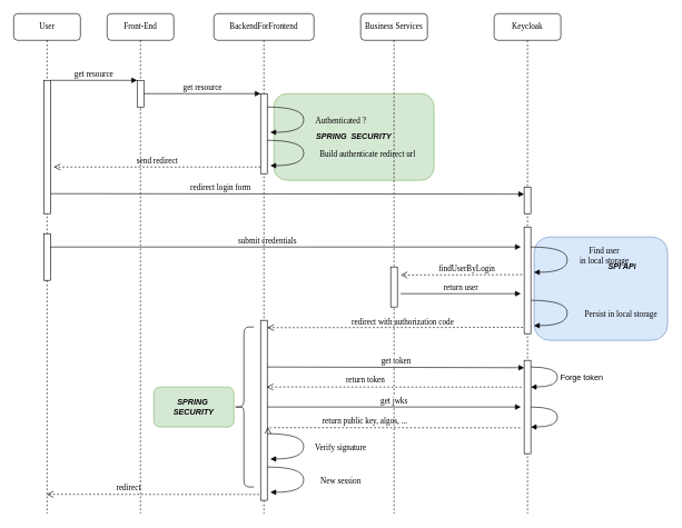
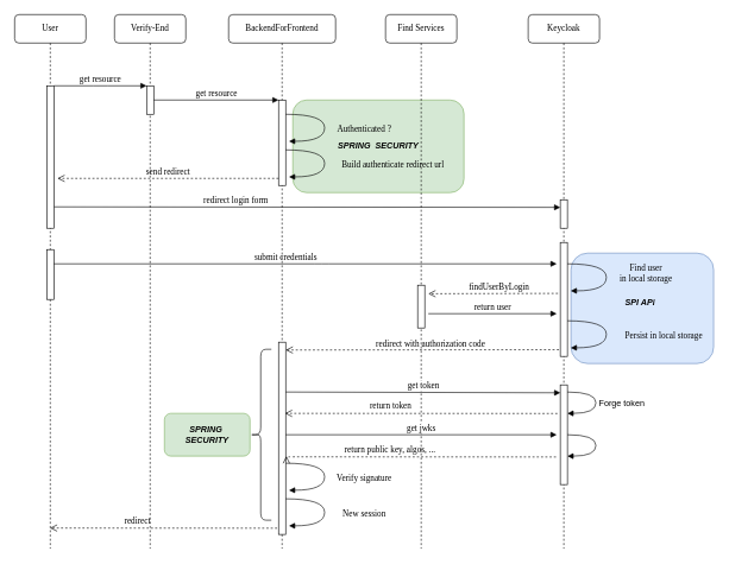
  <mxCell id="0" />
  <mxCell id="1" parent="0" />
  <mxCell id="2" value="&lt;div&gt;&lt;i&gt;&lt;b&gt;SPRING&amp;nbsp; SECURITY&lt;/b&gt;&lt;/i&gt;&lt;/div&gt;" style="rounded=1;whiteSpace=wrap;html=1;fillColor=#d5e8d4;strokeColor=#82b366;" parent="1" vertex="1"><mxGeometry x="410" y="140" width="240" height="130" as="geometry" /></mxCell>
  <mxCell id="3" value="" style="rounded=1;whiteSpace=wrap;html=1;fillColor=#dae8fc;strokeColor=#6c8ebf;" parent="1" vertex="1"><mxGeometry x="800" y="355" width="200" height="155" as="geometry" /></mxCell>
- <mxCell id="4" value="Front-End" style="shape=umlLifeline;perimeter=lifelinePerimeter;whiteSpace=wrap;html=1;container=1;collapsible=0;recursiveResize=0;outlineConnect=0;rounded=1;shadow=0;comic=0;labelBackgroundColor=none;strokeWidth=1;fontFamily=Verdana;fontSize=12;align=center;" parent="1" vertex="1"><mxGeometry x="160" y="20" width="100" height="750" as="geometry" /></mxCell>
+ <mxCell id="4" value="Verify-End" style="shape=umlLifeline;perimeter=lifelinePerimeter;whiteSpace=wrap;html=1;container=1;collapsible=0;recursiveResize=0;outlineConnect=0;rounded=1;shadow=0;comic=0;labelBackgroundColor=none;strokeWidth=1;fontFamily=Verdana;fontSize=12;align=center;" parent="1" vertex="1"><mxGeometry x="160" y="20" width="100" height="750" as="geometry" /></mxCell>
  <mxCell id="5" value="" style="html=1;points=[];perimeter=orthogonalPerimeter;rounded=0;shadow=0;comic=0;labelBackgroundColor=none;strokeWidth=1;fontFamily=Verdana;fontSize=12;align=center;" parent="4" vertex="1"><mxGeometry x="45" y="100" width="10" height="40" as="geometry" /></mxCell>
  <mxCell id="6" value="redirect" style="html=1;verticalAlign=bottom;endArrow=open;dashed=1;endSize=8;labelBackgroundColor=none;fontFamily=Verdana;fontSize=12;edgeStyle=elbowEdgeStyle;elbow=vertical;exitX=-0.328;exitY=0.447;exitDx=0;exitDy=0;exitPerimeter=0;" parent="4" target="26" edge="1"><mxGeometry x="0.227" y="-1" relative="1" as="geometry"><mxPoint x="-150" y="720" as="targetPoint" /><Array as="points" /><mxPoint x="228" y="721.21" as="sourcePoint" /><mxPoint as="offset" /></mxGeometry></mxCell>
  <mxCell id="7" value="BackendForFrontend" style="shape=umlLifeline;perimeter=lifelinePerimeter;whiteSpace=wrap;html=1;container=1;collapsible=0;recursiveResize=0;outlineConnect=0;rounded=1;shadow=0;comic=0;labelBackgroundColor=none;strokeWidth=1;fontFamily=Verdana;fontSize=12;align=center;" parent="1" vertex="1"><mxGeometry x="320" y="20" width="150" height="750" as="geometry" /></mxCell>
  <mxCell id="8" value="" style="html=1;points=[];perimeter=orthogonalPerimeter;rounded=0;shadow=0;comic=0;labelBackgroundColor=none;strokeWidth=1;fontFamily=Verdana;fontSize=12;align=center;" parent="7" vertex="1"><mxGeometry x="70" y="120" width="10" height="120" as="geometry" /></mxCell>
  <mxCell id="9" value="Authenticated ?" style="html=1;verticalAlign=bottom;endArrow=block;labelBackgroundColor=none;fontFamily=Verdana;fontSize=12;elbow=vertical;edgeStyle=orthogonalEdgeStyle;curved=1;entryX=1;entryY=0.286;entryPerimeter=0;exitX=1.038;exitY=0.345;exitPerimeter=0;" parent="7" edge="1"><mxGeometry x="0.187" y="55" relative="1" as="geometry"><mxPoint x="80.0" y="140.01" as="sourcePoint" /><mxPoint x="84.62" y="177.93" as="targetPoint" /><Array as="points"><mxPoint x="134.62" y="139.91" /><mxPoint x="134.62" y="177.91" /></Array><mxPoint as="offset" /></mxGeometry></mxCell>
  <mxCell id="10" value="Build authenticate redirect url" style="html=1;verticalAlign=bottom;endArrow=block;labelBackgroundColor=none;fontFamily=Verdana;fontSize=12;elbow=vertical;edgeStyle=orthogonalEdgeStyle;curved=1;entryX=1;entryY=0.286;entryPerimeter=0;exitX=1.038;exitY=0.345;exitPerimeter=0;" parent="7" edge="1"><mxGeometry x="0.187" y="95" relative="1" as="geometry"><mxPoint x="80.0" y="190" as="sourcePoint" /><mxPoint x="84.62" y="227.92" as="targetPoint" /><Array as="points"><mxPoint x="134.62" y="189.9" /><mxPoint x="134.62" y="227.9" /></Array><mxPoint as="offset" /></mxGeometry></mxCell>
  <mxCell id="11" value="send redirect" style="html=1;verticalAlign=bottom;endArrow=open;dashed=1;endSize=8;labelBackgroundColor=none;fontFamily=Verdana;fontSize=12;edgeStyle=elbowEdgeStyle;elbow=vertical;" parent="7" edge="1"><mxGeometry relative="1" as="geometry"><mxPoint x="-240" y="230" as="targetPoint" /><Array as="points"><mxPoint x="25" y="230" /><mxPoint x="55" y="230" /></Array><mxPoint x="70" y="230" as="sourcePoint" /></mxGeometry></mxCell>
  <mxCell id="12" value="redirect login form" style="html=1;verticalAlign=bottom;endArrow=block;labelBackgroundColor=none;fontFamily=Verdana;fontSize=12;entryX=0;entryY=0.268;entryDx=0;entryDy=0;entryPerimeter=0;" parent="7" target="19" edge="1"><mxGeometry x="-0.282" relative="1" as="geometry"><mxPoint x="-245" y="270.0" as="sourcePoint" /><mxPoint x="319.5" y="270.0" as="targetPoint" /><mxPoint as="offset" /></mxGeometry></mxCell>
  <mxCell id="13" value="submit credentials" style="html=1;verticalAlign=bottom;endArrow=block;labelBackgroundColor=none;fontFamily=Verdana;fontSize=12;edgeStyle=elbowEdgeStyle;elbow=vertical;" parent="7" edge="1" source="26"><mxGeometry x="-0.071" relative="1" as="geometry"><mxPoint x="-100" y="350" as="sourcePoint" /><mxPoint x="460" y="350" as="targetPoint" /><mxPoint as="offset" /></mxGeometry></mxCell>
  <mxCell id="14" value="" style="html=1;points=[];perimeter=orthogonalPerimeter;rounded=0;shadow=0;comic=0;labelBackgroundColor=none;strokeWidth=1;fontFamily=Verdana;fontSize=12;align=center;" parent="7" vertex="1"><mxGeometry x="70" y="460" width="10" height="270" as="geometry" /></mxCell>
  <mxCell id="15" value="Verify signature" style="html=1;verticalAlign=bottom;endArrow=block;labelBackgroundColor=none;fontFamily=Verdana;fontSize=12;elbow=vertical;edgeStyle=orthogonalEdgeStyle;curved=1;entryX=1;entryY=0.286;entryPerimeter=0;exitX=1.038;exitY=0.345;exitPerimeter=0;" parent="7" edge="1"><mxGeometry x="0.187" y="55" relative="1" as="geometry"><mxPoint x="80.0" y="630" as="sourcePoint" /><mxPoint x="84.62" y="667.92" as="targetPoint" /><Array as="points"><mxPoint x="134.62" y="629.9" /><mxPoint x="134.62" y="667.9" /></Array><mxPoint as="offset" /></mxGeometry></mxCell>
  <mxCell id="16" value="New session" style="html=1;verticalAlign=bottom;endArrow=block;labelBackgroundColor=none;fontFamily=Verdana;fontSize=12;elbow=vertical;edgeStyle=orthogonalEdgeStyle;curved=1;entryX=1;entryY=0.286;entryPerimeter=0;exitX=1.038;exitY=0.345;exitPerimeter=0;" parent="7" edge="1"><mxGeometry x="0.187" y="55" relative="1" as="geometry"><mxPoint x="80.0" y="680" as="sourcePoint" /><mxPoint x="84.62" y="717.92" as="targetPoint" /><Array as="points"><mxPoint x="134.62" y="679.9" /><mxPoint x="134.62" y="717.9" /></Array><mxPoint as="offset" /></mxGeometry></mxCell>
  <mxCell id="17" value="" style="shape=curlyBracket;whiteSpace=wrap;html=1;rounded=1;labelPosition=left;verticalLabelPosition=middle;align=right;verticalAlign=middle;" parent="7" vertex="1"><mxGeometry x="30" y="470" width="30" height="240" as="geometry" /></mxCell>
  <mxCell id="18" value="Keycloak" style="shape=umlLifeline;perimeter=lifelinePerimeter;whiteSpace=wrap;html=1;container=1;collapsible=0;recursiveResize=0;outlineConnect=0;rounded=1;shadow=0;comic=0;labelBackgroundColor=none;strokeWidth=1;fontFamily=Verdana;fontSize=12;align=center;" parent="1" vertex="1"><mxGeometry x="740" y="20" width="100" height="750" as="geometry" /></mxCell>
  <mxCell id="19" value="" style="html=1;points=[];perimeter=orthogonalPerimeter;rounded=0;shadow=0;comic=0;labelBackgroundColor=none;strokeWidth=1;fontFamily=Verdana;fontSize=12;align=center;" parent="18" vertex="1"><mxGeometry x="45" y="260" width="10" height="40" as="geometry" /></mxCell>
  <mxCell id="20" value="" style="html=1;points=[];perimeter=orthogonalPerimeter;rounded=0;shadow=0;comic=0;labelBackgroundColor=none;strokeWidth=1;fontFamily=Verdana;fontSize=12;align=center;" parent="18" vertex="1"><mxGeometry x="45" y="320" width="10" height="160" as="geometry" /></mxCell>
  <mxCell id="21" value="Find user &lt;br&gt;in local storage" style="html=1;verticalAlign=bottom;endArrow=block;labelBackgroundColor=none;fontFamily=Verdana;fontSize=12;elbow=vertical;edgeStyle=orthogonalEdgeStyle;curved=1;entryX=1;entryY=0.286;entryPerimeter=0;exitX=1.038;exitY=0.345;exitPerimeter=0;" parent="18" edge="1"><mxGeometry x="0.187" y="55" relative="1" as="geometry"><mxPoint x="55.0" y="350" as="sourcePoint" /><mxPoint x="59.62" y="387.92" as="targetPoint" /><Array as="points"><mxPoint x="109.62" y="349.9" /><mxPoint x="109.62" y="387.9" /></Array><mxPoint as="offset" /></mxGeometry></mxCell>
  <mxCell id="22" value="" style="html=1;points=[];perimeter=orthogonalPerimeter;rounded=0;shadow=0;comic=0;labelBackgroundColor=none;strokeWidth=1;fontFamily=Verdana;fontSize=12;align=center;" parent="18" vertex="1"><mxGeometry x="45" y="520" width="10" height="140" as="geometry" /></mxCell>
  <mxCell id="23" value="" style="html=1;verticalAlign=bottom;endArrow=block;labelBackgroundColor=none;fontFamily=Verdana;fontSize=12;elbow=vertical;edgeStyle=orthogonalEdgeStyle;curved=1;" parent="18" edge="1"><mxGeometry x="0.187" y="55" relative="1" as="geometry"><mxPoint x="55" y="530" as="sourcePoint" /><mxPoint x="55" y="560" as="targetPoint" /><Array as="points"><mxPoint x="95" y="530" /><mxPoint x="95" y="560" /></Array><mxPoint as="offset" /></mxGeometry></mxCell>
  <mxCell id="24" value="&lt;font style=&quot;font-size: 12px;&quot;&gt;Forge token&lt;/font&gt;" style="edgeLabel;html=1;align=center;verticalAlign=middle;resizable=0;points=[];" parent="23" vertex="1" connectable="0"><mxGeometry x="0.004" y="3" relative="1" as="geometry"><mxPoint x="32" as="offset" /></mxGeometry></mxCell>
  <mxCell id="25" value="" style="html=1;verticalAlign=bottom;endArrow=block;labelBackgroundColor=none;fontFamily=Verdana;fontSize=12;elbow=vertical;edgeStyle=orthogonalEdgeStyle;curved=1;" parent="18" edge="1"><mxGeometry x="0.187" y="55" relative="1" as="geometry"><mxPoint x="55" y="590" as="sourcePoint" /><mxPoint x="55" y="620" as="targetPoint" /><Array as="points"><mxPoint x="95" y="590" /><mxPoint x="95" y="620" /></Array><mxPoint as="offset" /></mxGeometry></mxCell>
  <mxCell id="26" value="User" style="shape=umlLifeline;perimeter=lifelinePerimeter;whiteSpace=wrap;html=1;container=1;collapsible=0;recursiveResize=0;outlineConnect=0;rounded=1;shadow=0;comic=0;labelBackgroundColor=none;strokeWidth=1;fontFamily=Verdana;fontSize=12;align=center;" parent="1" vertex="1"><mxGeometry x="20" y="20" width="100" height="750" as="geometry" /></mxCell>
  <mxCell id="27" value="" style="html=1;points=[];perimeter=orthogonalPerimeter;rounded=0;shadow=0;comic=0;labelBackgroundColor=none;strokeWidth=1;fontFamily=Verdana;fontSize=12;align=center;" parent="26" vertex="1"><mxGeometry x="45" y="100" width="10" height="200" as="geometry" /></mxCell>
  <mxCell id="28" value="" style="html=1;points=[];perimeter=orthogonalPerimeter;rounded=0;shadow=0;comic=0;labelBackgroundColor=none;strokeWidth=1;fontFamily=Verdana;fontSize=12;align=center;" parent="26" vertex="1"><mxGeometry x="45" y="330" width="10" height="70" as="geometry" /></mxCell>
  <mxCell id="29" value="get resource" style="html=1;verticalAlign=bottom;endArrow=block;entryX=0;entryY=0;labelBackgroundColor=none;fontFamily=Verdana;fontSize=12;edgeStyle=elbowEdgeStyle;elbow=vertical;" parent="1" source="27" target="5" edge="1"><mxGeometry relative="1" as="geometry"><mxPoint x="140" y="130" as="sourcePoint" /></mxGeometry></mxCell>
  <mxCell id="30" value="get resource" style="html=1;verticalAlign=bottom;endArrow=block;entryX=0;entryY=0;labelBackgroundColor=none;fontFamily=Verdana;fontSize=12;edgeStyle=elbowEdgeStyle;elbow=vertical;" parent="1" source="5" target="8" edge="1"><mxGeometry relative="1" as="geometry"><mxPoint x="290" y="140" as="sourcePoint" /></mxGeometry></mxCell>
- <mxCell id="31" value="Business Services" style="shape=umlLifeline;perimeter=lifelinePerimeter;whiteSpace=wrap;html=1;container=1;collapsible=0;recursiveResize=0;outlineConnect=0;rounded=1;shadow=0;comic=0;labelBackgroundColor=none;strokeWidth=1;fontFamily=Verdana;fontSize=12;align=center;" parent="1" vertex="1"><mxGeometry x="540" y="20" width="100" height="750" as="geometry" /></mxCell>
+ <mxCell id="31" value="Find Services" style="shape=umlLifeline;perimeter=lifelinePerimeter;whiteSpace=wrap;html=1;container=1;collapsible=0;recursiveResize=0;outlineConnect=0;rounded=1;shadow=0;comic=0;labelBackgroundColor=none;strokeWidth=1;fontFamily=Verdana;fontSize=12;align=center;" parent="1" vertex="1"><mxGeometry x="540" y="20" width="100" height="750" as="geometry" /></mxCell>
  <mxCell id="32" value="" style="html=1;points=[];perimeter=orthogonalPerimeter;rounded=0;shadow=0;comic=0;labelBackgroundColor=none;strokeWidth=1;fontFamily=Verdana;fontSize=12;align=center;" parent="31" vertex="1"><mxGeometry x="45" y="380" width="10" height="60" as="geometry" /></mxCell>
  <mxCell id="33" value="return public key, algos, ..." style="html=1;verticalAlign=bottom;endArrow=open;dashed=1;endSize=8;labelBackgroundColor=none;fontFamily=Verdana;fontSize=12;edgeStyle=elbowEdgeStyle;elbow=vertical;exitX=-0.328;exitY=0.447;exitDx=0;exitDy=0;exitPerimeter=0;entryX=1.448;entryY=0.365;entryDx=0;entryDy=0;entryPerimeter=0;" parent="31" edge="1"><mxGeometry x="0.227" y="-1" relative="1" as="geometry"><mxPoint x="-139" y="620" as="targetPoint" /><Array as="points" /><mxPoint x="239" y="621.21" as="sourcePoint" /><mxPoint as="offset" /></mxGeometry></mxCell>
  <mxCell id="34" value="return token" style="html=1;verticalAlign=bottom;endArrow=open;dashed=1;endSize=8;labelBackgroundColor=none;fontFamily=Verdana;fontSize=12;edgeStyle=elbowEdgeStyle;elbow=vertical;exitX=-0.328;exitY=0.447;exitDx=0;exitDy=0;exitPerimeter=0;" parent="31" edge="1"><mxGeometry x="0.227" y="-1" relative="1" as="geometry"><mxPoint x="-141" y="560" as="targetPoint" /><Array as="points" /><mxPoint x="241" y="560.21" as="sourcePoint" /><mxPoint as="offset" /></mxGeometry></mxCell>
  <mxCell id="35" value="findUserByLogin" style="html=1;verticalAlign=bottom;endArrow=open;dashed=1;endSize=8;labelBackgroundColor=none;fontFamily=Verdana;fontSize=12;edgeStyle=elbowEdgeStyle;elbow=vertical;exitX=-0.328;exitY=0.447;exitDx=0;exitDy=0;exitPerimeter=0;" parent="1" source="20" edge="1"><mxGeometry x="-0.091" relative="1" as="geometry"><mxPoint x="600" y="412" as="targetPoint" /><Array as="points" /><mxPoint x="670" y="420" as="sourcePoint" /><mxPoint as="offset" /></mxGeometry></mxCell>
  <mxCell id="36" value="&lt;font style=&quot;font-size: 12px;&quot; face=&quot;Verdana&quot;&gt;return user&lt;/font&gt;" style="html=1;verticalAlign=bottom;endArrow=block;curved=0;rounded=0;" parent="1" edge="1"><mxGeometry width="80" relative="1" as="geometry"><mxPoint x="600" y="440" as="sourcePoint" /><mxPoint x="780" y="440" as="targetPoint" /></mxGeometry></mxCell>
  <mxCell id="37" value="Persist in local storage" style="html=1;verticalAlign=bottom;endArrow=block;labelBackgroundColor=none;fontFamily=Verdana;fontSize=12;elbow=vertical;edgeStyle=orthogonalEdgeStyle;curved=1;entryX=1;entryY=0.286;entryPerimeter=0;exitX=1.038;exitY=0.345;exitPerimeter=0;" parent="1" edge="1"><mxGeometry x="0.191" y="80" relative="1" as="geometry"><mxPoint x="795" y="450" as="sourcePoint" /><mxPoint x="799.62" y="487.92" as="targetPoint" /><Array as="points"><mxPoint x="849.62" y="449.9" /><mxPoint x="849.62" y="487.9" /></Array><mxPoint as="offset" /></mxGeometry></mxCell>
  <mxCell id="38" value="&lt;div&gt;redirect with authorization code&lt;/div&gt;" style="html=1;verticalAlign=bottom;endArrow=open;dashed=1;endSize=8;labelBackgroundColor=none;fontFamily=Verdana;fontSize=12;edgeStyle=elbowEdgeStyle;elbow=vertical;exitX=-0.19;exitY=0.941;exitDx=0;exitDy=0;exitPerimeter=0;" parent="1" source="20" edge="1"><mxGeometry x="-0.055" y="1" relative="1" as="geometry"><mxPoint x="400" y="491" as="targetPoint" /><Array as="points" /><mxPoint x="675" y="509.31" as="sourcePoint" /><mxPoint as="offset" /></mxGeometry></mxCell>
  <mxCell id="39" value="&lt;font style=&quot;font-size: 12px;&quot; face=&quot;Verdana&quot;&gt;get token&lt;br&gt;&lt;/font&gt;" style="html=1;verticalAlign=bottom;endArrow=block;curved=0;rounded=0;entryX=0.011;entryY=0.079;entryDx=0;entryDy=0;entryPerimeter=0;" parent="1" target="22" edge="1"><mxGeometry width="80" relative="1" as="geometry"><mxPoint x="400" y="550" as="sourcePoint" /><mxPoint x="580" y="560" as="targetPoint" /></mxGeometry></mxCell>
  <mxCell id="40" value="&lt;font style=&quot;font-size: 12px;&quot; face=&quot;Verdana&quot;&gt;get jwks&lt;br&gt;&lt;/font&gt;" style="html=1;verticalAlign=bottom;endArrow=block;curved=0;rounded=0;" parent="1" edge="1"><mxGeometry width="80" relative="1" as="geometry"><mxPoint x="400" y="610" as="sourcePoint" /><mxPoint x="780" y="610" as="targetPoint" /></mxGeometry></mxCell>
- <mxCell id="41" value="&lt;i&gt;&lt;b&gt;SPI API&lt;/b&gt;&lt;/i&gt;" style="text;strokeColor=none;fillColor=none;align=left;verticalAlign=middle;spacingLeft=4;spacingRight=4;overflow=hidden;points=[[0,0.5],[1,0.5]];portConstraint=eastwest;rotatable=0;whiteSpace=wrap;html=1;" parent="1" vertex="1"><mxGeometry x="905" y="385" width="80" height="30" as="geometry" /></mxCell>
+ <mxCell id="41" value="&lt;i&gt;&lt;b&gt;SPI API&lt;/b&gt;&lt;/i&gt;" style="text;strokeColor=none;fillColor=none;align=left;verticalAlign=middle;spacingLeft=4;spacingRight=4;overflow=hidden;points=[[0,0.5],[1,0.5]];portConstraint=eastwest;rotatable=0;whiteSpace=wrap;html=1;" parent="1" vertex="1"><mxGeometry x="870" y="410" width="80" height="30" as="geometry" /></mxCell>
  <mxCell id="42" value="&lt;div&gt;&lt;i&gt;&lt;b&gt;SPRING&amp;nbsp;&lt;/b&gt;&lt;/i&gt;&lt;/div&gt;&lt;div&gt;&lt;i&gt;&lt;b&gt;SECURITY&lt;/b&gt;&lt;/i&gt;&lt;/div&gt;" style="rounded=1;whiteSpace=wrap;html=1;fillColor=#d5e8d4;strokeColor=#82b366;" parent="1" vertex="1"><mxGeometry x="230" y="580" width="120" height="60" as="geometry" /></mxCell>
